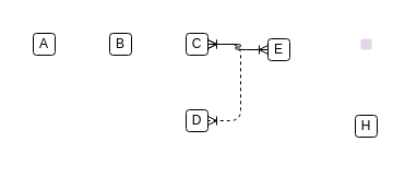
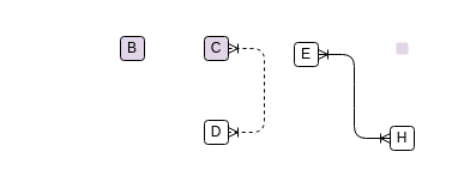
  <mxCell id="0" />
  <mxCell id="1" parent="0" />
  <mxCell style="verticalAlign=top;aspect=fixed;align=center;spacingLeft=5;spacingRight=5;spacingBottom=5;strokeColor=none;" id="2" parent="1" value=" " vertex="1"><mxGeometry as="geometry" width="340" height="120" x="20" y="20" /></mxCell>
  <mxCell style="verticalAlign=top;aspect=fixed;align=center;spacingLeft=5;spacingRight=5;spacingBottom=5;noLabel=1;opacity=0;" id="3" parent="2" value="Column" vertex="1"><mxGeometry as="geometry" width="90" height="100" x="10" y="10" /></mxCell>
- <mxCell style="rounded=1;whiteSpace=wrap;verticalAlign=middle;align=center;" id="4" parent="3" value="A" vertex="1"><mxGeometry width="20" height="20" as="geometry" x="0" y="0" /></mxCell>
- <mxCell style="rounded=1;whiteSpace=wrap;verticalAlign=middle;align=center;" id="5" parent="3" value="B" vertex="1"><mxGeometry width="20" height="20" as="geometry" x="70" y="0" /></mxCell>
+ <mxCell style="rounded=1;whiteSpace=wrap;verticalAlign=middle;align=center;fillColor=#e1d5e7;" id="5" parent="3" value="B" vertex="1"><mxGeometry width="20" height="20" as="geometry" x="70" y="0" /></mxCell>
  <mxCell style="verticalAlign=top;aspect=fixed;align=center;spacingLeft=5;spacingRight=5;spacingBottom=5;noLabel=1;opacity=0;" id="6" parent="2" value="Row" vertex="1"><mxGeometry as="geometry" width="20" height="100" x="150" y="10" /></mxCell>
- <mxCell style="rounded=1;whiteSpace=wrap;verticalAlign=middle;align=center;" id="7" parent="6" value="C" vertex="1"><mxGeometry width="20" height="20" as="geometry" x="0" y="0" /></mxCell>
+ <mxCell style="rounded=1;whiteSpace=wrap;verticalAlign=middle;align=center;fillColor=#e1d5e7;" id="7" parent="6" value="C" vertex="1"><mxGeometry width="20" height="20" as="geometry" x="0" y="0" /></mxCell>
  <mxCell style="rounded=1;whiteSpace=wrap;verticalAlign=middle;align=center;" id="8" parent="6" value="D" vertex="1"><mxGeometry width="20" height="20" as="geometry" x="0" y="70" /></mxCell>
  <mxCell style="verticalAlign=top;aspect=fixed;align=center;spacingLeft=5;spacingRight=5;spacingBottom=5;noLabel=1;opacity=0;" id="9" parent="2" value="Column" vertex="1"><mxGeometry as="geometry" width="110" height="100" x="220" y="10" /></mxCell>
  <mxCell style="verticalAlign=top;aspect=fixed;align=center;spacingLeft=5;spacingRight=5;spacingBottom=5;noLabel=1;opacity=0;" id="10" parent="9" value="Row" vertex="1"><mxGeometry width="30" height="100" as="geometry" x="0" y="0" /></mxCell>
  <mxCell style="rounded=1;whiteSpace=wrap;verticalAlign=middle;align=center;" id="11" parent="10" value="E" vertex="1"><mxGeometry width="20" height="20" as="geometry" x="5" y="5" /></mxCell>
  <mxCell style="rounded=1;whiteSpace=wrap;verticalAlign=middle;align=center;strokeColor=transparent;fontColor=transparent;" id="12" parent="10" value="F" vertex="1"><mxGeometry width="10" height="10" as="geometry" x="10" y="85" /></mxCell>
  <mxCell style="verticalAlign=top;aspect=fixed;align=center;spacingLeft=5;spacingRight=5;spacingBottom=5;noLabel=1;opacity=0;" id="13" parent="9" value="Row" vertex="1"><mxGeometry width="30" height="100" as="geometry" x="80" y="0" /></mxCell>
  <mxCell style="rounded=1;whiteSpace=wrap;verticalAlign=middle;align=center;strokeColor=transparent;fontColor=transparent;fillColor=#e1d5e7;" id="14" parent="13" value="G" vertex="1"><mxGeometry width="10" height="10" as="geometry" x="10" y="5" /></mxCell>
  <mxCell style="rounded=1;whiteSpace=wrap;verticalAlign=middle;align=center;" id="15" parent="13" value="H" vertex="1"><mxGeometry width="20" height="20" as="geometry" x="5" y="75" /></mxCell>
  <mxCell id="16" source="7" target="8" parent="1" edge="1" style="edgeStyle=entityRelationEdgeStyle;fontSize=12;html=1;endArrow=ERoneToMany;startArrow=ERoneToMany;dashed=1;"><mxGeometry relative="1" as="geometry" /></mxCell>
- <mxCell id="17" source="11" target="7" parent="1" edge="1" style="edgeStyle=entityRelationEdgeStyle;fontSize=12;html=1;endArrow=ERoneToMany;startArrow=ERoneToMany;"><mxGeometry relative="1" as="geometry" /></mxCell>
+ <mxCell id="17" source="11" target="15" parent="1" edge="1" style="edgeStyle=entityRelationEdgeStyle;fontSize=12;html=1;endArrow=ERoneToMany;startArrow=ERoneToMany;"><mxGeometry relative="1" as="geometry" /></mxCell>
